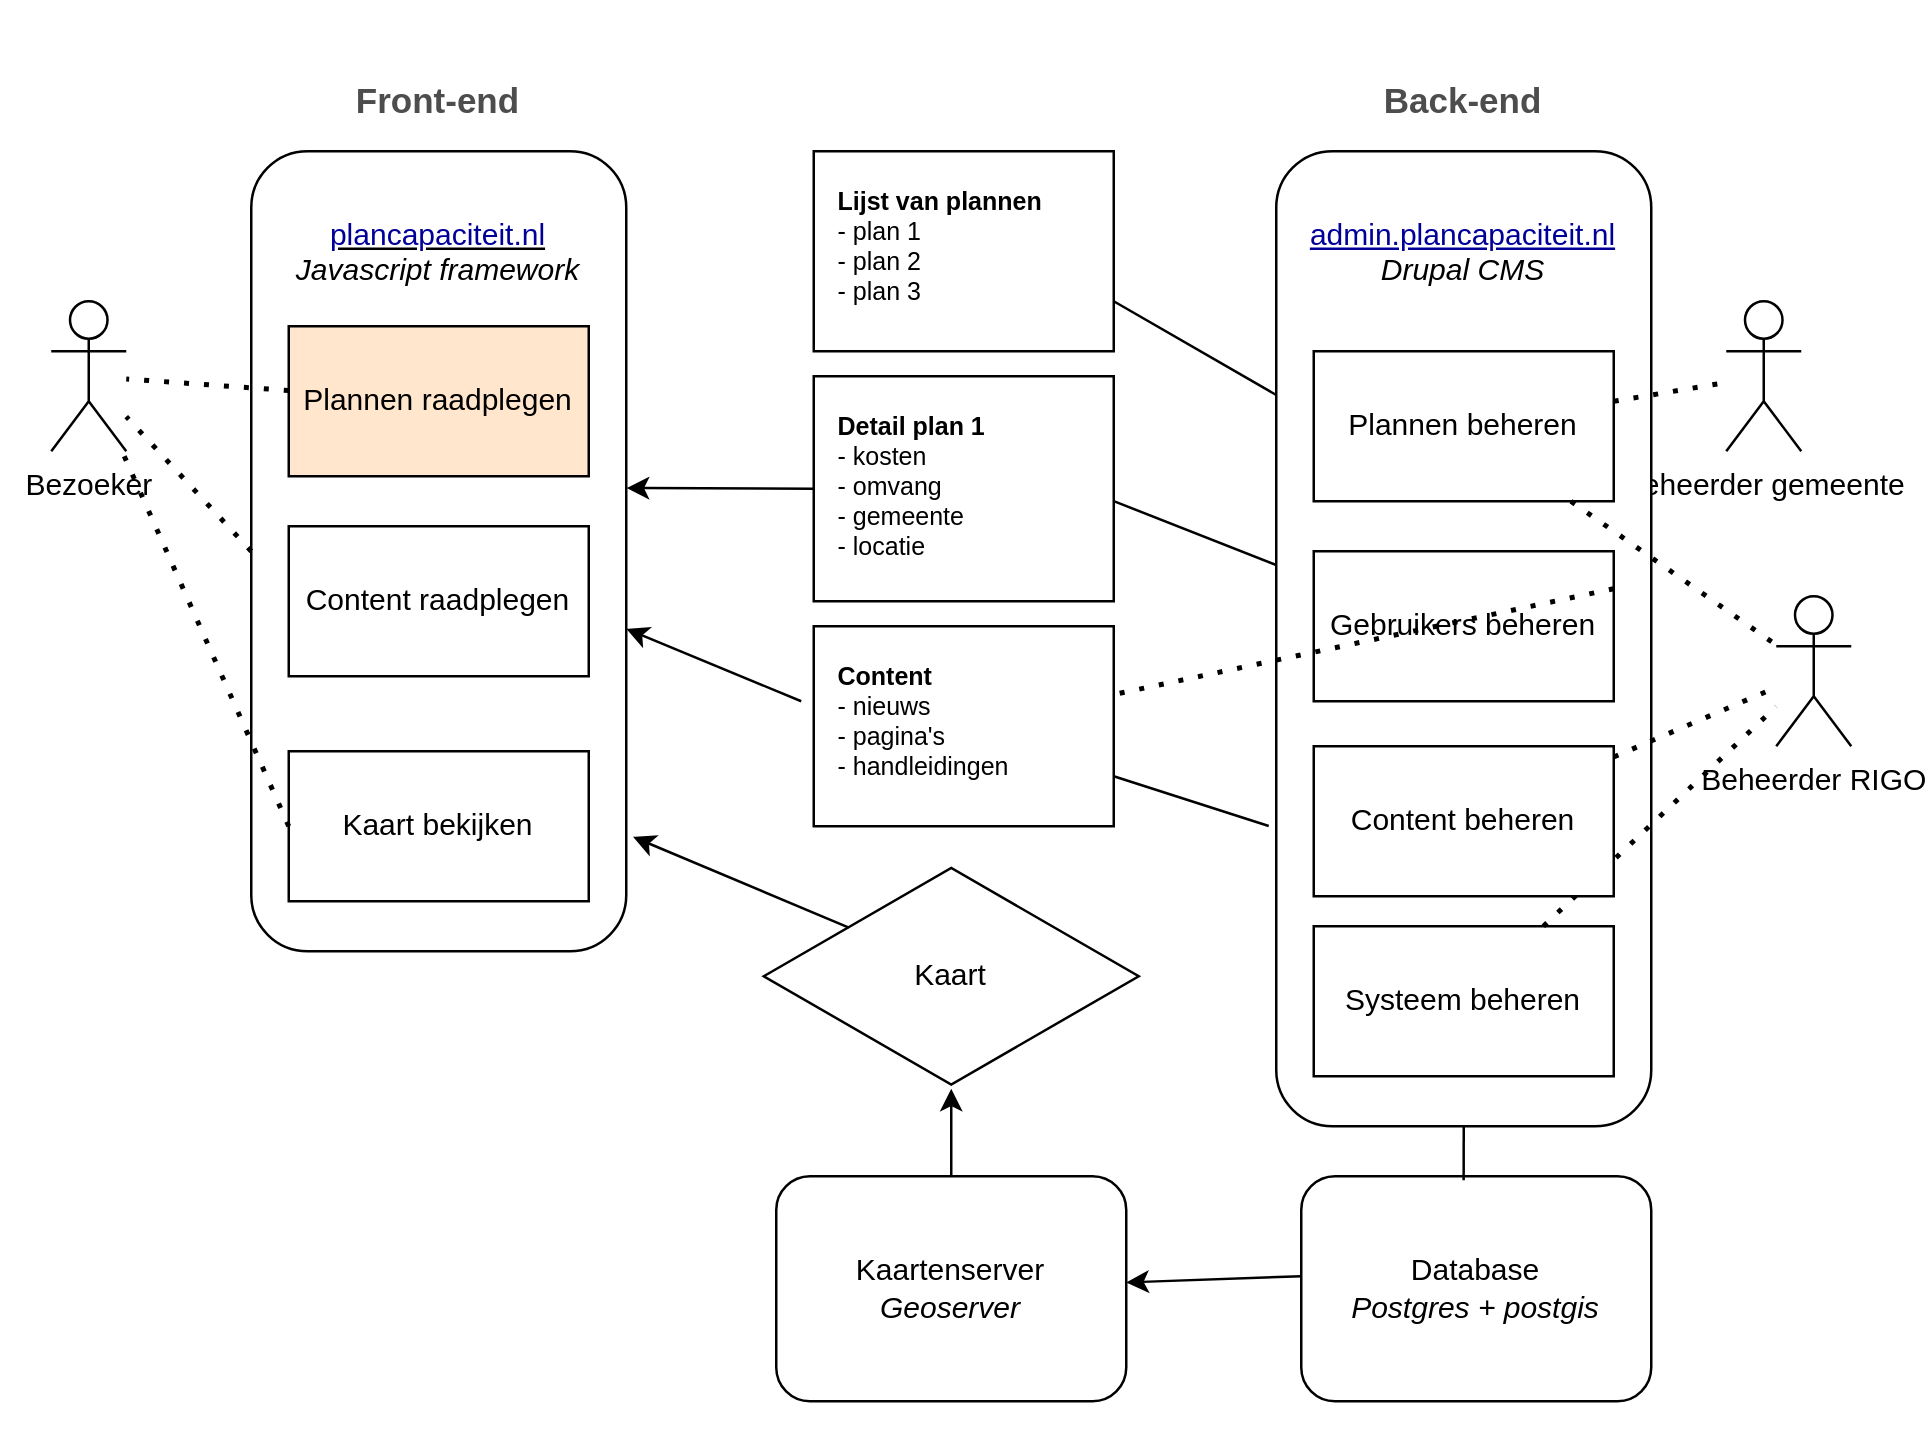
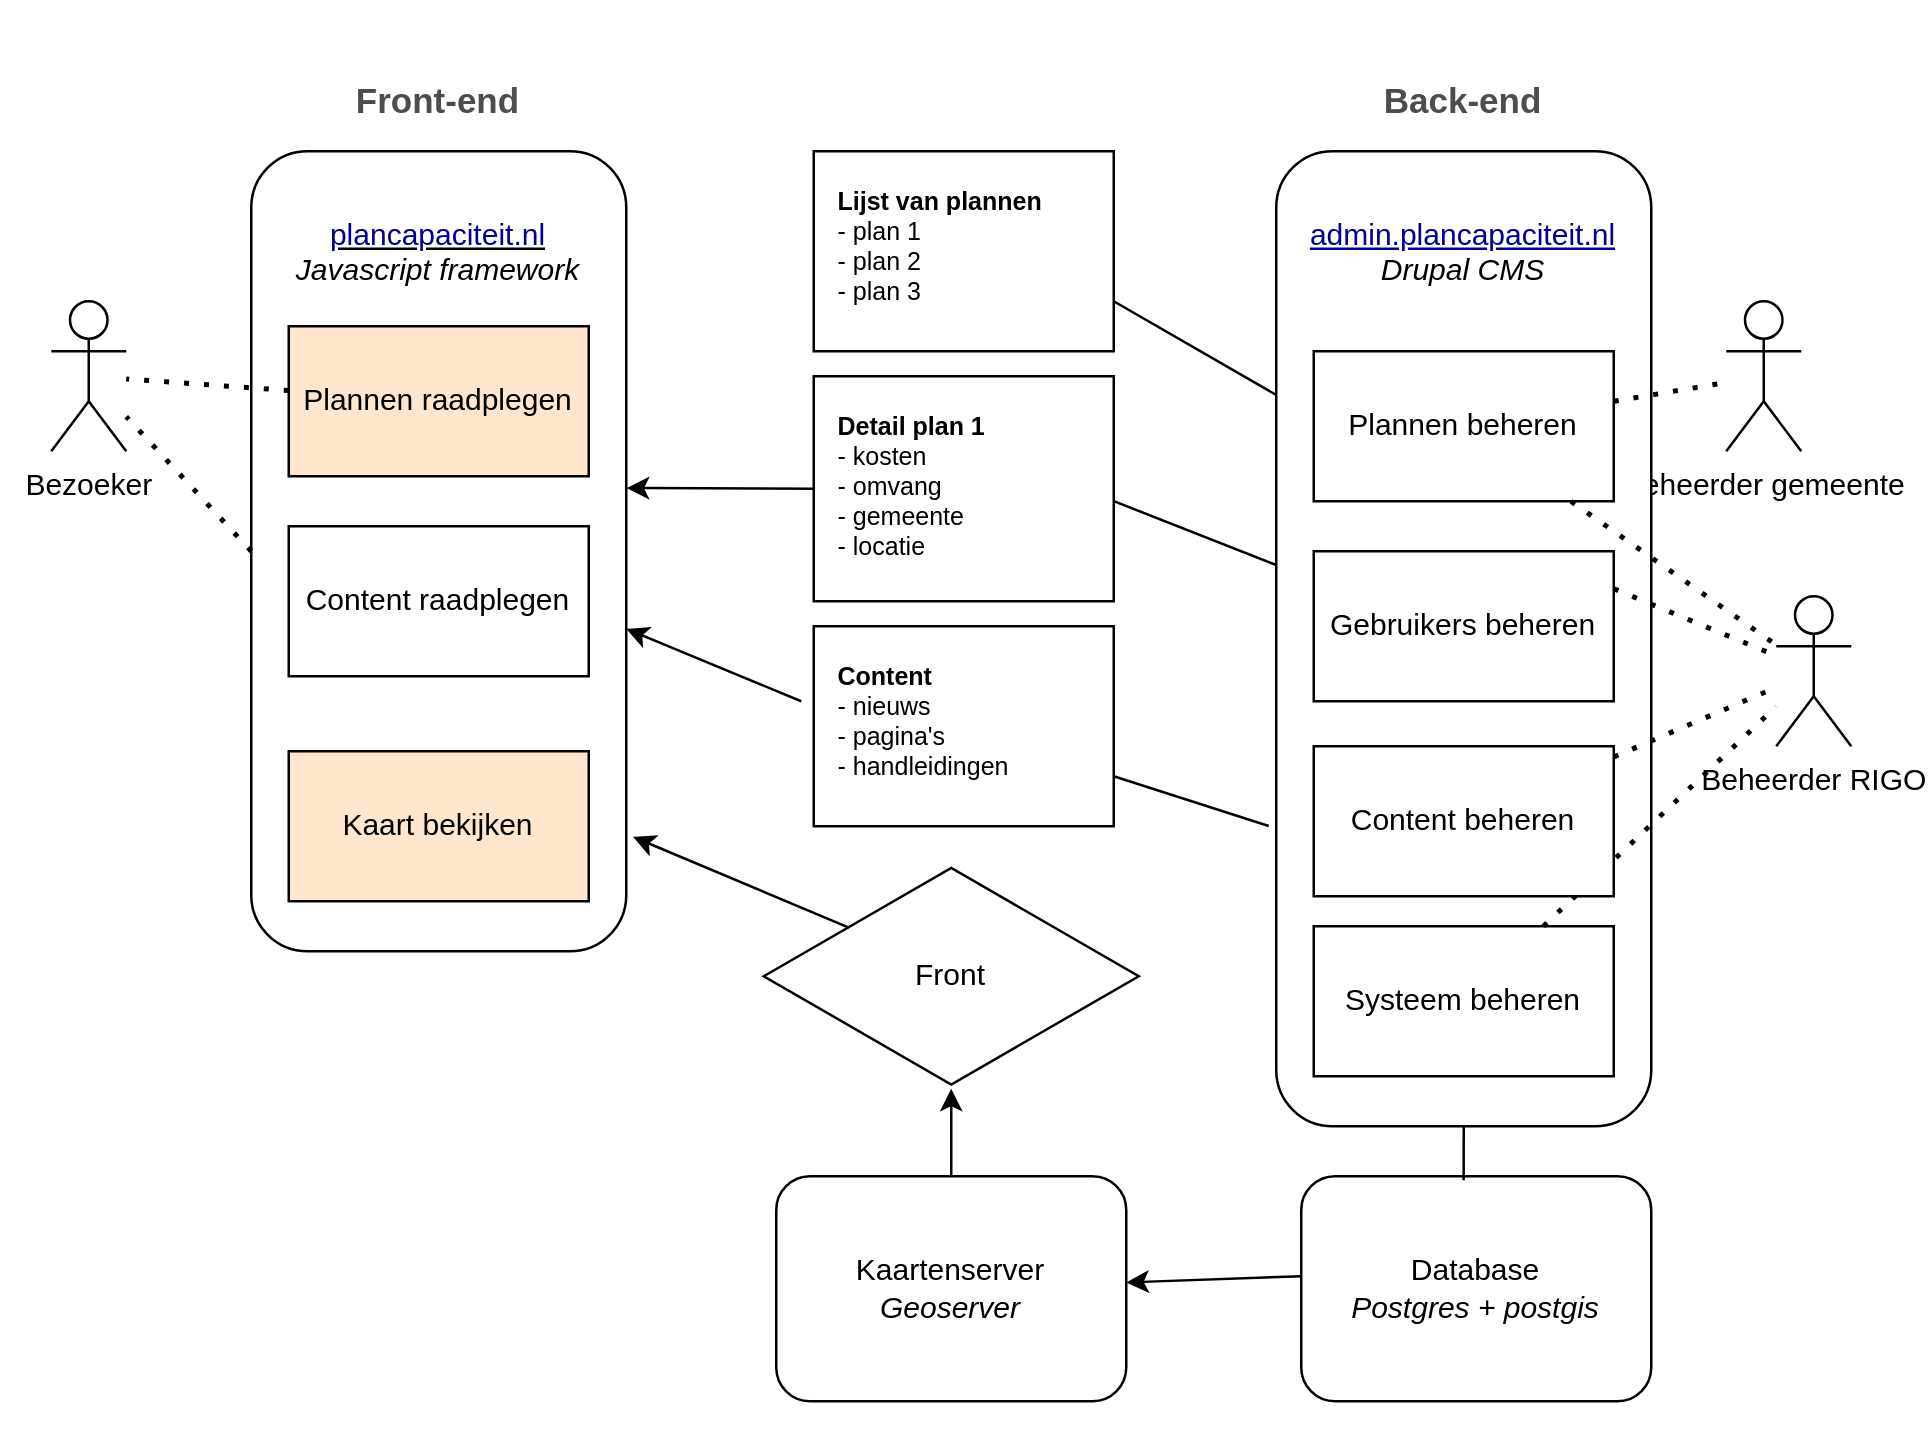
  <mxCell id="0" />
  <mxCell id="1" parent="0" />
  <mxCell id="2" value="Bezoeker" style="shape=umlActor;verticalLabelPosition=bottom;verticalAlign=top;html=1;outlineConnect=0;" parent="1" vertex="1"><mxGeometry x="20" y="120" width="30" height="60" as="geometry" /></mxCell>
  <mxCell id="3" value="Beheerder&amp;nbsp;gemeente" style="shape=umlActor;verticalLabelPosition=bottom;verticalAlign=top;html=1;outlineConnect=0;" parent="1" vertex="1"><mxGeometry x="690" y="120" width="30" height="60" as="geometry" /></mxCell>
  <mxCell id="4" value="Beheerder RIGO" style="shape=umlActor;verticalLabelPosition=bottom;verticalAlign=top;html=1;outlineConnect=0;" parent="1" vertex="1"><mxGeometry x="710" y="238" width="30" height="60" as="geometry" /></mxCell>
  <mxCell id="5" value="&lt;u&gt;&lt;font color=&quot;#000099&quot;&gt;plancapaciteit.nl&lt;/font&gt;&lt;/u&gt;&lt;br&gt;&lt;i&gt;Javascript framework&lt;/i&gt;&lt;br&gt;" style="rounded=1;whiteSpace=wrap;html=1;rotation=0;spacingTop=20;verticalAlign=top;" parent="1" vertex="1"><mxGeometry x="100" y="60" width="150" height="320" as="geometry" /></mxCell>
  <mxCell id="6" value="Front-end" style="text;html=1;strokeColor=none;fillColor=none;align=center;verticalAlign=middle;whiteSpace=wrap;rounded=0;fontSize=14;fontStyle=1;fontColor=#4D4D4D;" parent="1" vertex="1"><mxGeometry x="130" y="20" width="90" height="40" as="geometry" /></mxCell>
  <mxCell id="7" value="&lt;font color=&quot;#000099&quot;&gt;&lt;u&gt;admin.plancapaciteit.nl&lt;/u&gt;&lt;/font&gt;&lt;br&gt;&lt;i&gt;Drupal CMS&lt;/i&gt;" style="rounded=1;whiteSpace=wrap;html=1;rotation=0;verticalAlign=top;spacingTop=20;" parent="1" vertex="1"><mxGeometry x="510" y="60" width="150" height="390" as="geometry" /></mxCell>
  <mxCell id="8" value="Gebruikers beheren" style="rounded=0;whiteSpace=wrap;html=1;fontSize=12;" parent="1" vertex="1"><mxGeometry x="525" y="220" width="120" height="60" as="geometry" /></mxCell>
- <mxCell id="9" value="" style="endArrow=none;dashed=1;html=1;dashPattern=1 3;strokeWidth=2;fontSize=14;fontColor=#4D4D4D;exitX=1;exitY=0.25;exitDx=0;exitDy=0;" parent="1" source="8" target="35" edge="1"><mxGeometry width="50" height="50" relative="1" as="geometry"><mxPoint x="370" y="530" as="sourcePoint" /><mxPoint x="420" y="480" as="targetPoint" /></mxGeometry></mxCell>
+ <mxCell id="9" value="" style="endArrow=none;dashed=1;html=1;dashPattern=1 3;strokeWidth=2;fontSize=14;fontColor=#4D4D4D;exitX=1;exitY=0.25;exitDx=0;exitDy=0;" parent="1" source="8" target="4" edge="1"><mxGeometry width="50" height="50" relative="1" as="geometry"><mxPoint x="370" y="530" as="sourcePoint" /><mxPoint x="420" y="480" as="targetPoint" /></mxGeometry></mxCell>
  <mxCell id="10" value="Plannen beheren" style="rounded=0;whiteSpace=wrap;html=1;fontSize=12;" parent="1" vertex="1"><mxGeometry x="525" y="140" width="120" height="60" as="geometry" /></mxCell>
  <mxCell id="11" value="" style="endArrow=none;dashed=1;html=1;dashPattern=1 3;strokeWidth=2;fontSize=14;fontColor=#4D4D4D;" parent="1" source="10" target="4" edge="1"><mxGeometry width="50" height="50" relative="1" as="geometry"><mxPoint x="555" y="405" as="sourcePoint" /><mxPoint x="690" y="306" as="targetPoint" /></mxGeometry></mxCell>
  <mxCell id="12" value="" style="endArrow=none;dashed=1;html=1;dashPattern=1 3;strokeWidth=2;fontSize=14;fontColor=#4D4D4D;" parent="1" source="10" target="3" edge="1"><mxGeometry width="50" height="50" relative="1" as="geometry"><mxPoint x="370" y="540" as="sourcePoint" /><mxPoint x="420" y="490" as="targetPoint" /></mxGeometry></mxCell>
  <mxCell id="13" value="Systeem beheren" style="rounded=0;whiteSpace=wrap;html=1;fontSize=12;" parent="1" vertex="1"><mxGeometry x="525" y="370" width="120" height="60" as="geometry" /></mxCell>
  <mxCell id="14" value="" style="endArrow=none;dashed=1;html=1;dashPattern=1 3;strokeWidth=2;fontSize=14;fontColor=#4D4D4D;" parent="1" source="13" target="4" edge="1"><mxGeometry width="50" height="50" relative="1" as="geometry"><mxPoint x="610" y="450" as="sourcePoint" /><mxPoint x="700" y="320" as="targetPoint" /></mxGeometry></mxCell>
  <mxCell id="15" value="Back-end" style="text;html=1;strokeColor=none;fillColor=none;align=center;verticalAlign=middle;whiteSpace=wrap;rounded=0;fontSize=14;fontStyle=1;fontColor=#4D4D4D;" parent="1" vertex="1"><mxGeometry x="540" y="20" width="90" height="40" as="geometry" /></mxCell>
  <mxCell id="16" value="" style="endArrow=none;html=1;fontSize=10;fontColor=#4D4D4D;entryX=0;entryY=0.25;entryDx=0;entryDy=0;exitX=1;exitY=0.75;exitDx=0;exitDy=0;" parent="1" source="27" target="7" edge="1"><mxGeometry width="50" height="50" relative="1" as="geometry"><mxPoint x="420" y="163" as="sourcePoint" /><mxPoint x="420" y="320" as="targetPoint" /></mxGeometry></mxCell>
  <mxCell id="17" value="Content beheren" style="rounded=0;whiteSpace=wrap;html=1;fontSize=12;" parent="1" vertex="1"><mxGeometry x="525" y="298" width="120" height="60" as="geometry" /></mxCell>
  <mxCell id="18" value="" style="endArrow=none;dashed=1;html=1;dashPattern=1 3;strokeWidth=2;fontSize=14;fontColor=#4D4D4D;" parent="1" source="17" target="4" edge="1"><mxGeometry width="50" height="50" relative="1" as="geometry"><mxPoint x="626.818" y="380" as="sourcePoint" /><mxPoint x="720" y="292.143" as="targetPoint" /></mxGeometry></mxCell>
  <mxCell id="19" value="Plannen raadplegen" style="rounded=0;whiteSpace=wrap;html=1;fontSize=12;fillColor=#ffe6cc;" parent="1" vertex="1"><mxGeometry x="115" y="130" width="120" height="60" as="geometry" /></mxCell>
- <mxCell id="20" value="Kaart bekijken" style="rounded=0;whiteSpace=wrap;html=1;fontSize=12;" parent="1" vertex="1"><mxGeometry x="115" y="300" width="120" height="60" as="geometry" /></mxCell>
+ <mxCell id="20" value="Kaart bekijken" style="rounded=0;whiteSpace=wrap;html=1;fontSize=12;fillColor=#ffe6cc;" parent="1" vertex="1"><mxGeometry x="115" y="300" width="120" height="60" as="geometry" /></mxCell>
  <mxCell id="21" value="Kaartenserver&lt;br&gt;&lt;i&gt;Geoserver&lt;/i&gt;" style="rounded=1;whiteSpace=wrap;html=1;fontSize=12;fontColor=#000000;" parent="1" vertex="1"><mxGeometry x="310" y="470" width="140" height="90" as="geometry" /></mxCell>
  <mxCell id="22" value="Database&lt;br&gt;&lt;i&gt;Postgres + postgis&lt;/i&gt;" style="rounded=1;whiteSpace=wrap;html=1;fontSize=12;fontColor=#000000;" parent="1" vertex="1"><mxGeometry x="520" y="470" width="140" height="90" as="geometry" /></mxCell>
  <mxCell id="23" value="" style="endArrow=classic;html=1;fontSize=12;fontColor=#000000;exitX=0;exitY=0.444;exitDx=0;exitDy=0;exitPerimeter=0;" parent="1" source="22" target="21" edge="1"><mxGeometry width="50" height="50" relative="1" as="geometry"><mxPoint x="370" y="410" as="sourcePoint" /><mxPoint x="420" y="360" as="targetPoint" /></mxGeometry></mxCell>
  <mxCell id="24" value="" style="endArrow=classic;html=1;fontSize=12;fontColor=#000000;" parent="1" source="21" target="25" edge="1"><mxGeometry width="50" height="50" relative="1" as="geometry"><mxPoint x="370" y="410" as="sourcePoint" /><mxPoint x="420" y="360" as="targetPoint" /></mxGeometry></mxCell>
- <mxCell id="25" value="Kaart" style="html=1;whiteSpace=wrap;aspect=fixed;shape=isoRectangle;fontSize=12;fontColor=#000000;" parent="1" vertex="1"><mxGeometry x="305" y="345" width="150" height="90" as="geometry" /></mxCell>
+ <mxCell id="25" value="Front" style="html=1;whiteSpace=wrap;aspect=fixed;shape=isoRectangle;fontSize=12;fontColor=#000000;" parent="1" vertex="1"><mxGeometry x="305" y="345" width="150" height="90" as="geometry" /></mxCell>
  <mxCell id="26" value="" style="endArrow=classic;html=1;fontSize=12;fontColor=#000000;entryX=1.018;entryY=0.857;entryDx=0;entryDy=0;entryPerimeter=0;exitX=0.227;exitY=0.284;exitDx=0;exitDy=0;exitPerimeter=0;" parent="1" source="25" target="5" edge="1"><mxGeometry width="50" height="50" relative="1" as="geometry"><mxPoint x="370" y="410" as="sourcePoint" /><mxPoint x="420" y="360" as="targetPoint" /></mxGeometry></mxCell>
  <mxCell id="27" value="&lt;b&gt;Lijst van plannen&lt;/b&gt;&lt;br style=&quot;font-size: 10px&quot;&gt;&lt;span&gt;- plan 1&lt;/span&gt;&lt;br&gt;&lt;span&gt;- plan 2&lt;/span&gt;&lt;br&gt;&lt;span&gt;- plan 3&lt;/span&gt;" style="rounded=0;whiteSpace=wrap;html=1;fontSize=10;fontColor=#000000;verticalAlign=top;align=left;spacing=10;" parent="1" vertex="1"><mxGeometry x="325" y="60" width="120" height="80" as="geometry" /></mxCell>
  <mxCell id="28" value="&lt;b&gt;Detail plan 1&lt;/b&gt;&lt;br style=&quot;font-size: 10px&quot;&gt;&lt;span&gt;- kosten&lt;/span&gt;&lt;br&gt;&lt;span&gt;- omvang&lt;/span&gt;&lt;br&gt;&lt;span&gt;- gemeente&lt;br&gt;- locatie&lt;br&gt;&lt;/span&gt;" style="rounded=0;whiteSpace=wrap;html=1;fontSize=10;fontColor=#000000;verticalAlign=top;align=left;spacing=10;" parent="1" vertex="1"><mxGeometry x="325" y="150" width="120" height="90" as="geometry" /></mxCell>
  <mxCell id="29" value="" style="endArrow=classic;html=1;fontSize=10;fontColor=#4D4D4D;entryX=1.001;entryY=0.421;entryDx=0;entryDy=0;entryPerimeter=0;exitX=0;exitY=0.5;exitDx=0;exitDy=0;" parent="1" source="28" target="5" edge="1"><mxGeometry width="50" height="50" relative="1" as="geometry"><mxPoint x="335" y="119.051" as="sourcePoint" /><mxPoint x="261.35" y="130.16" as="targetPoint" /></mxGeometry></mxCell>
  <mxCell id="30" value="" style="endArrow=none;html=1;fontSize=10;fontColor=#4D4D4D;exitX=1;exitY=0.555;exitDx=0;exitDy=0;exitPerimeter=0;" parent="1" source="28" target="7" edge="1"><mxGeometry width="50" height="50" relative="1" as="geometry"><mxPoint x="455" y="130" as="sourcePoint" /><mxPoint x="520" y="167.5" as="targetPoint" /></mxGeometry></mxCell>
  <mxCell id="31" value="" style="endArrow=none;html=1;fontSize=10;fontColor=#000000;entryX=0.5;entryY=1;entryDx=0;entryDy=0;exitX=0.464;exitY=0.018;exitDx=0;exitDy=0;exitPerimeter=0;" parent="1" source="22" target="7" edge="1"><mxGeometry width="50" height="50" relative="1" as="geometry"><mxPoint x="370" y="370" as="sourcePoint" /><mxPoint x="420" y="320" as="targetPoint" /></mxGeometry></mxCell>
  <mxCell id="32" value="" style="endArrow=none;dashed=1;html=1;dashPattern=1 3;strokeWidth=2;fontSize=10;fontColor=#000000;" parent="1" source="19" target="2" edge="1"><mxGeometry width="50" height="50" relative="1" as="geometry"><mxPoint x="370" y="370" as="sourcePoint" /><mxPoint x="420" y="320" as="targetPoint" /></mxGeometry></mxCell>
- <mxCell id="33" value="" style="endArrow=none;dashed=1;html=1;dashPattern=1 3;strokeWidth=2;fontSize=10;fontColor=#000000;exitX=0;exitY=0.5;exitDx=0;exitDy=0;" parent="1" source="20" target="2" edge="1"><mxGeometry width="50" height="50" relative="1" as="geometry"><mxPoint x="125" y="165.714" as="sourcePoint" /><mxPoint x="60" y="161.071" as="targetPoint" /></mxGeometry></mxCell>
  <mxCell id="34" value="Content raadplegen" style="rounded=0;whiteSpace=wrap;html=1;fontSize=12;" vertex="1" parent="1"><mxGeometry x="115" y="210" width="120" height="60" as="geometry" /></mxCell>
  <mxCell id="35" value="&lt;b&gt;Content&lt;/b&gt;&lt;br style=&quot;font-size: 10px&quot;&gt;&lt;span&gt;- nieuws&lt;/span&gt;&lt;br&gt;&lt;span&gt;- pagina's&lt;/span&gt;&lt;br&gt;&lt;span&gt;- handleidingen&lt;/span&gt;" style="rounded=0;whiteSpace=wrap;html=1;fontSize=10;fontColor=#000000;verticalAlign=top;align=left;spacing=10;" vertex="1" parent="1"><mxGeometry x="325" y="250" width="120" height="80" as="geometry" /></mxCell>
  <mxCell id="36" value="" style="endArrow=classic;html=1;fontSize=10;fontColor=#4D4D4D;" edge="1" parent="1" target="5"><mxGeometry width="50" height="50" relative="1" as="geometry"><mxPoint x="320" y="280" as="sourcePoint" /><mxPoint x="260.15" y="204.72" as="targetPoint" /></mxGeometry></mxCell>
  <mxCell id="37" value="" style="endArrow=none;html=1;fontSize=10;fontColor=#4D4D4D;entryX=-0.02;entryY=0.692;entryDx=0;entryDy=0;entryPerimeter=0;exitX=1;exitY=0.75;exitDx=0;exitDy=0;" edge="1" parent="1" source="35" target="7"><mxGeometry width="50" height="50" relative="1" as="geometry"><mxPoint x="450" y="290" as="sourcePoint" /><mxPoint x="520" y="235.509" as="targetPoint" /></mxGeometry></mxCell>
  <mxCell id="38" value="" style="endArrow=none;dashed=1;html=1;dashPattern=1 3;strokeWidth=2;fontSize=10;fontColor=#000000;exitX=0;exitY=0.5;exitDx=0;exitDy=0;" edge="1" parent="1" source="5" target="2"><mxGeometry width="50" height="50" relative="1" as="geometry"><mxPoint x="125" y="165.714" as="sourcePoint" /><mxPoint x="60" y="161.071" as="targetPoint" /></mxGeometry></mxCell>
